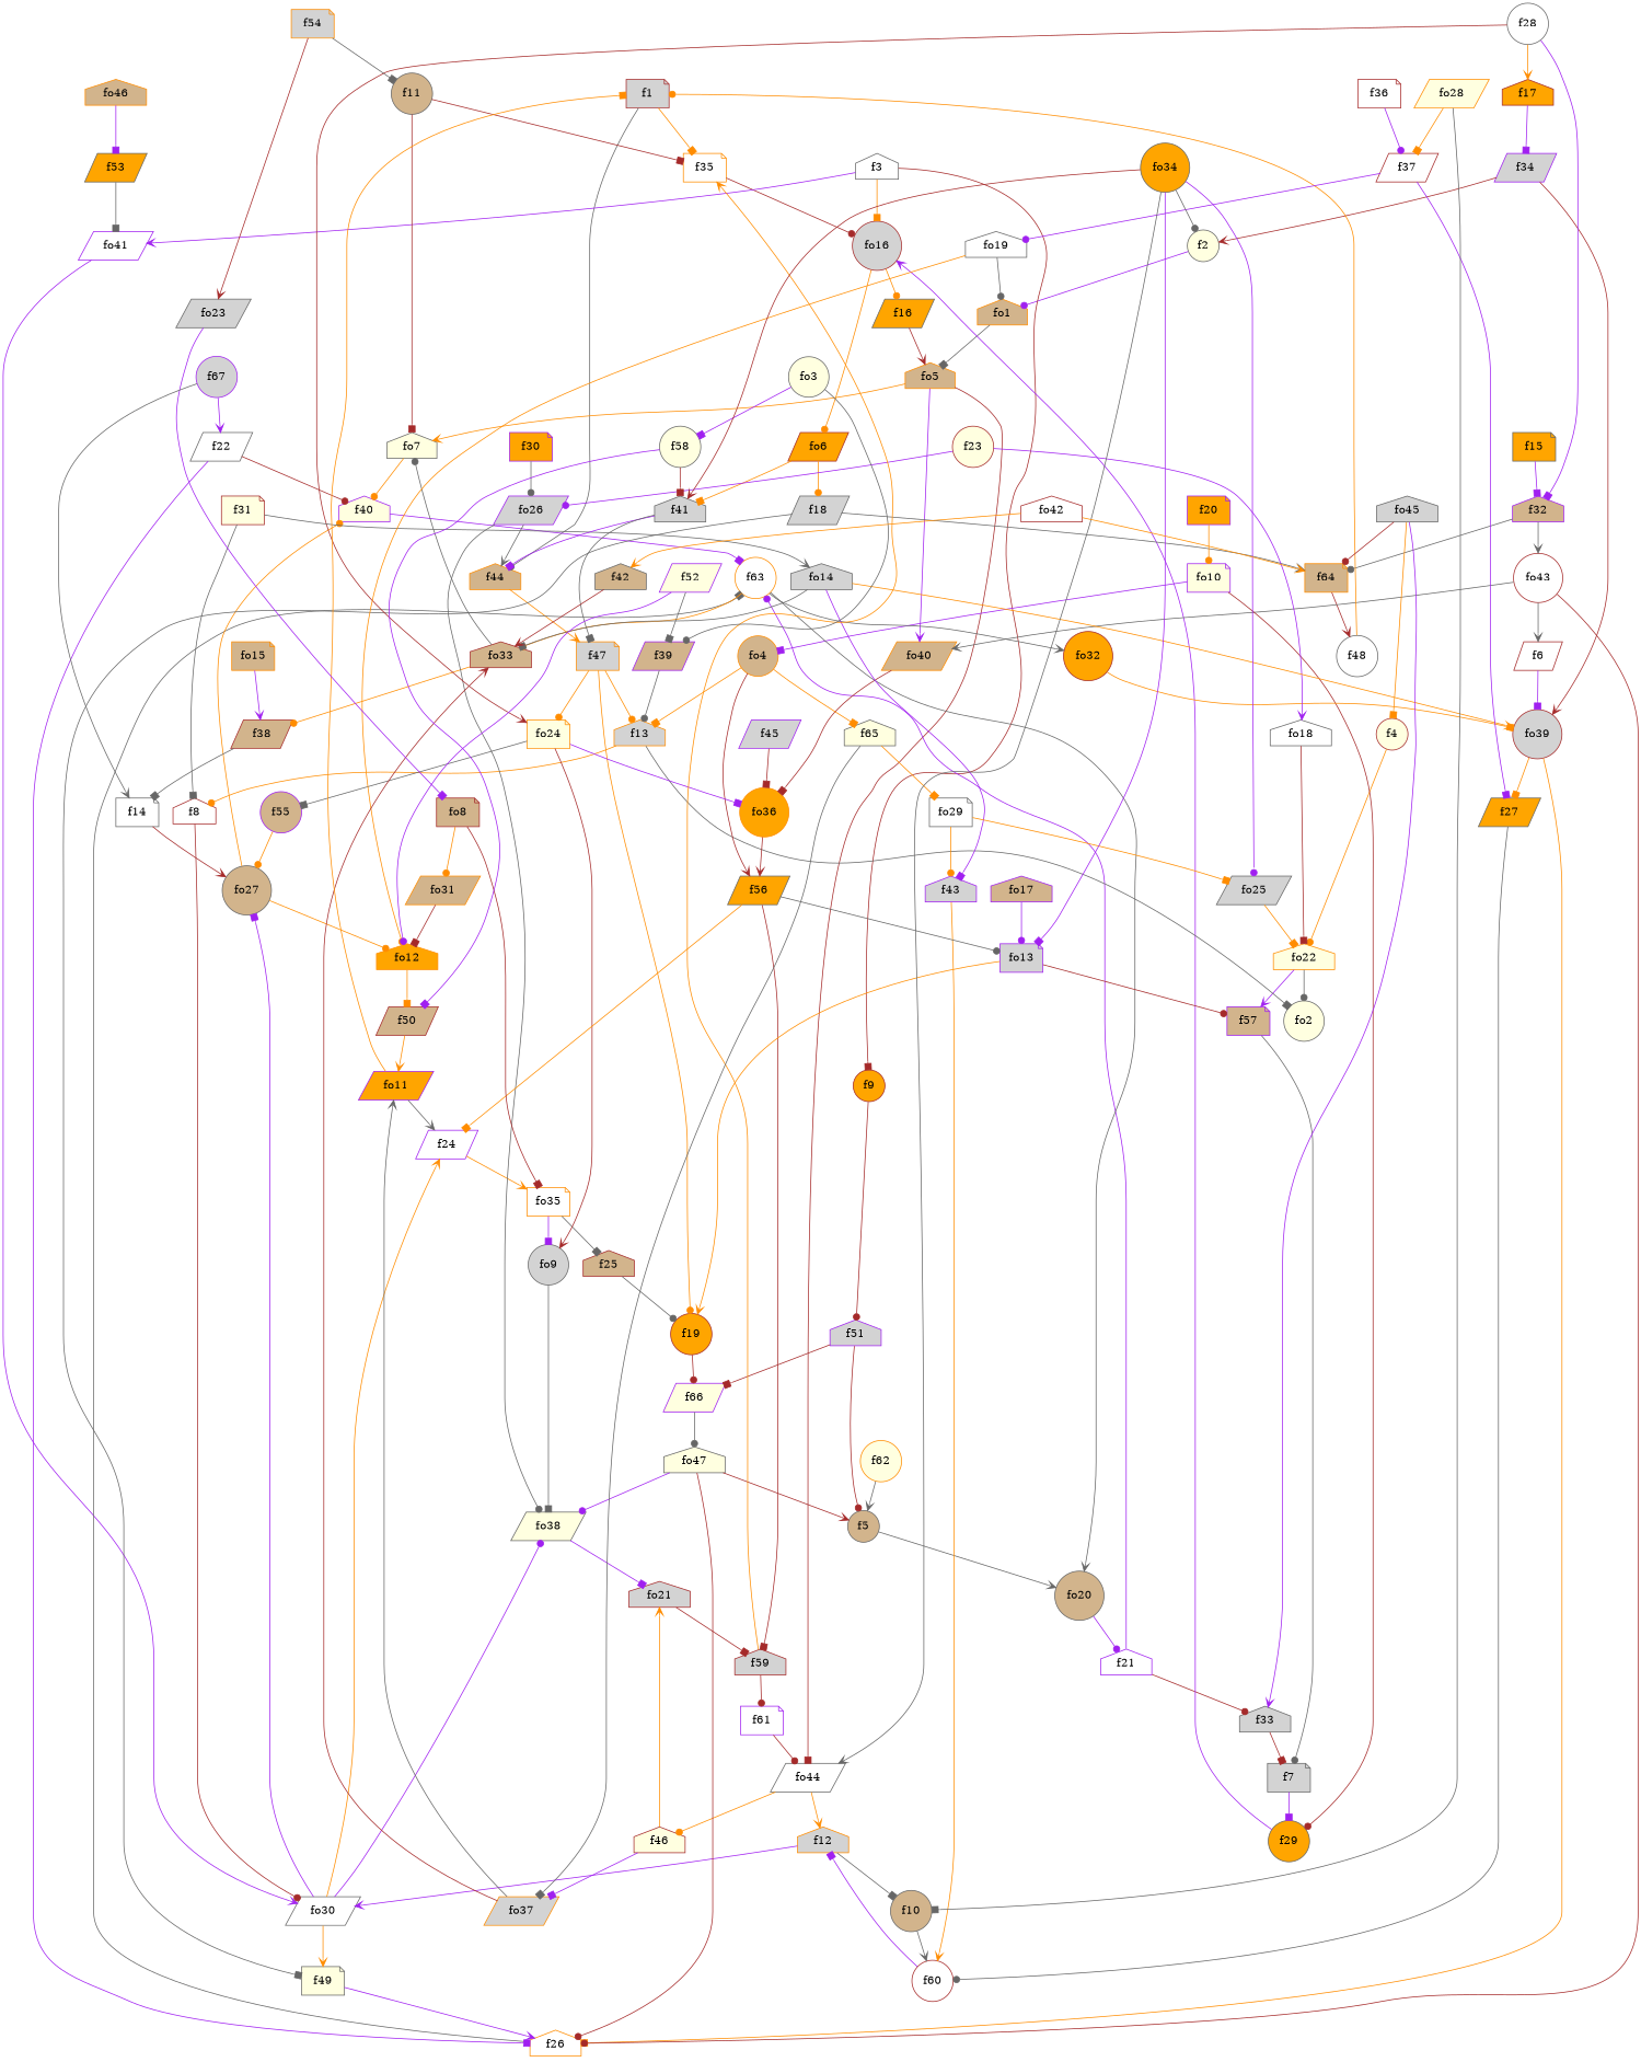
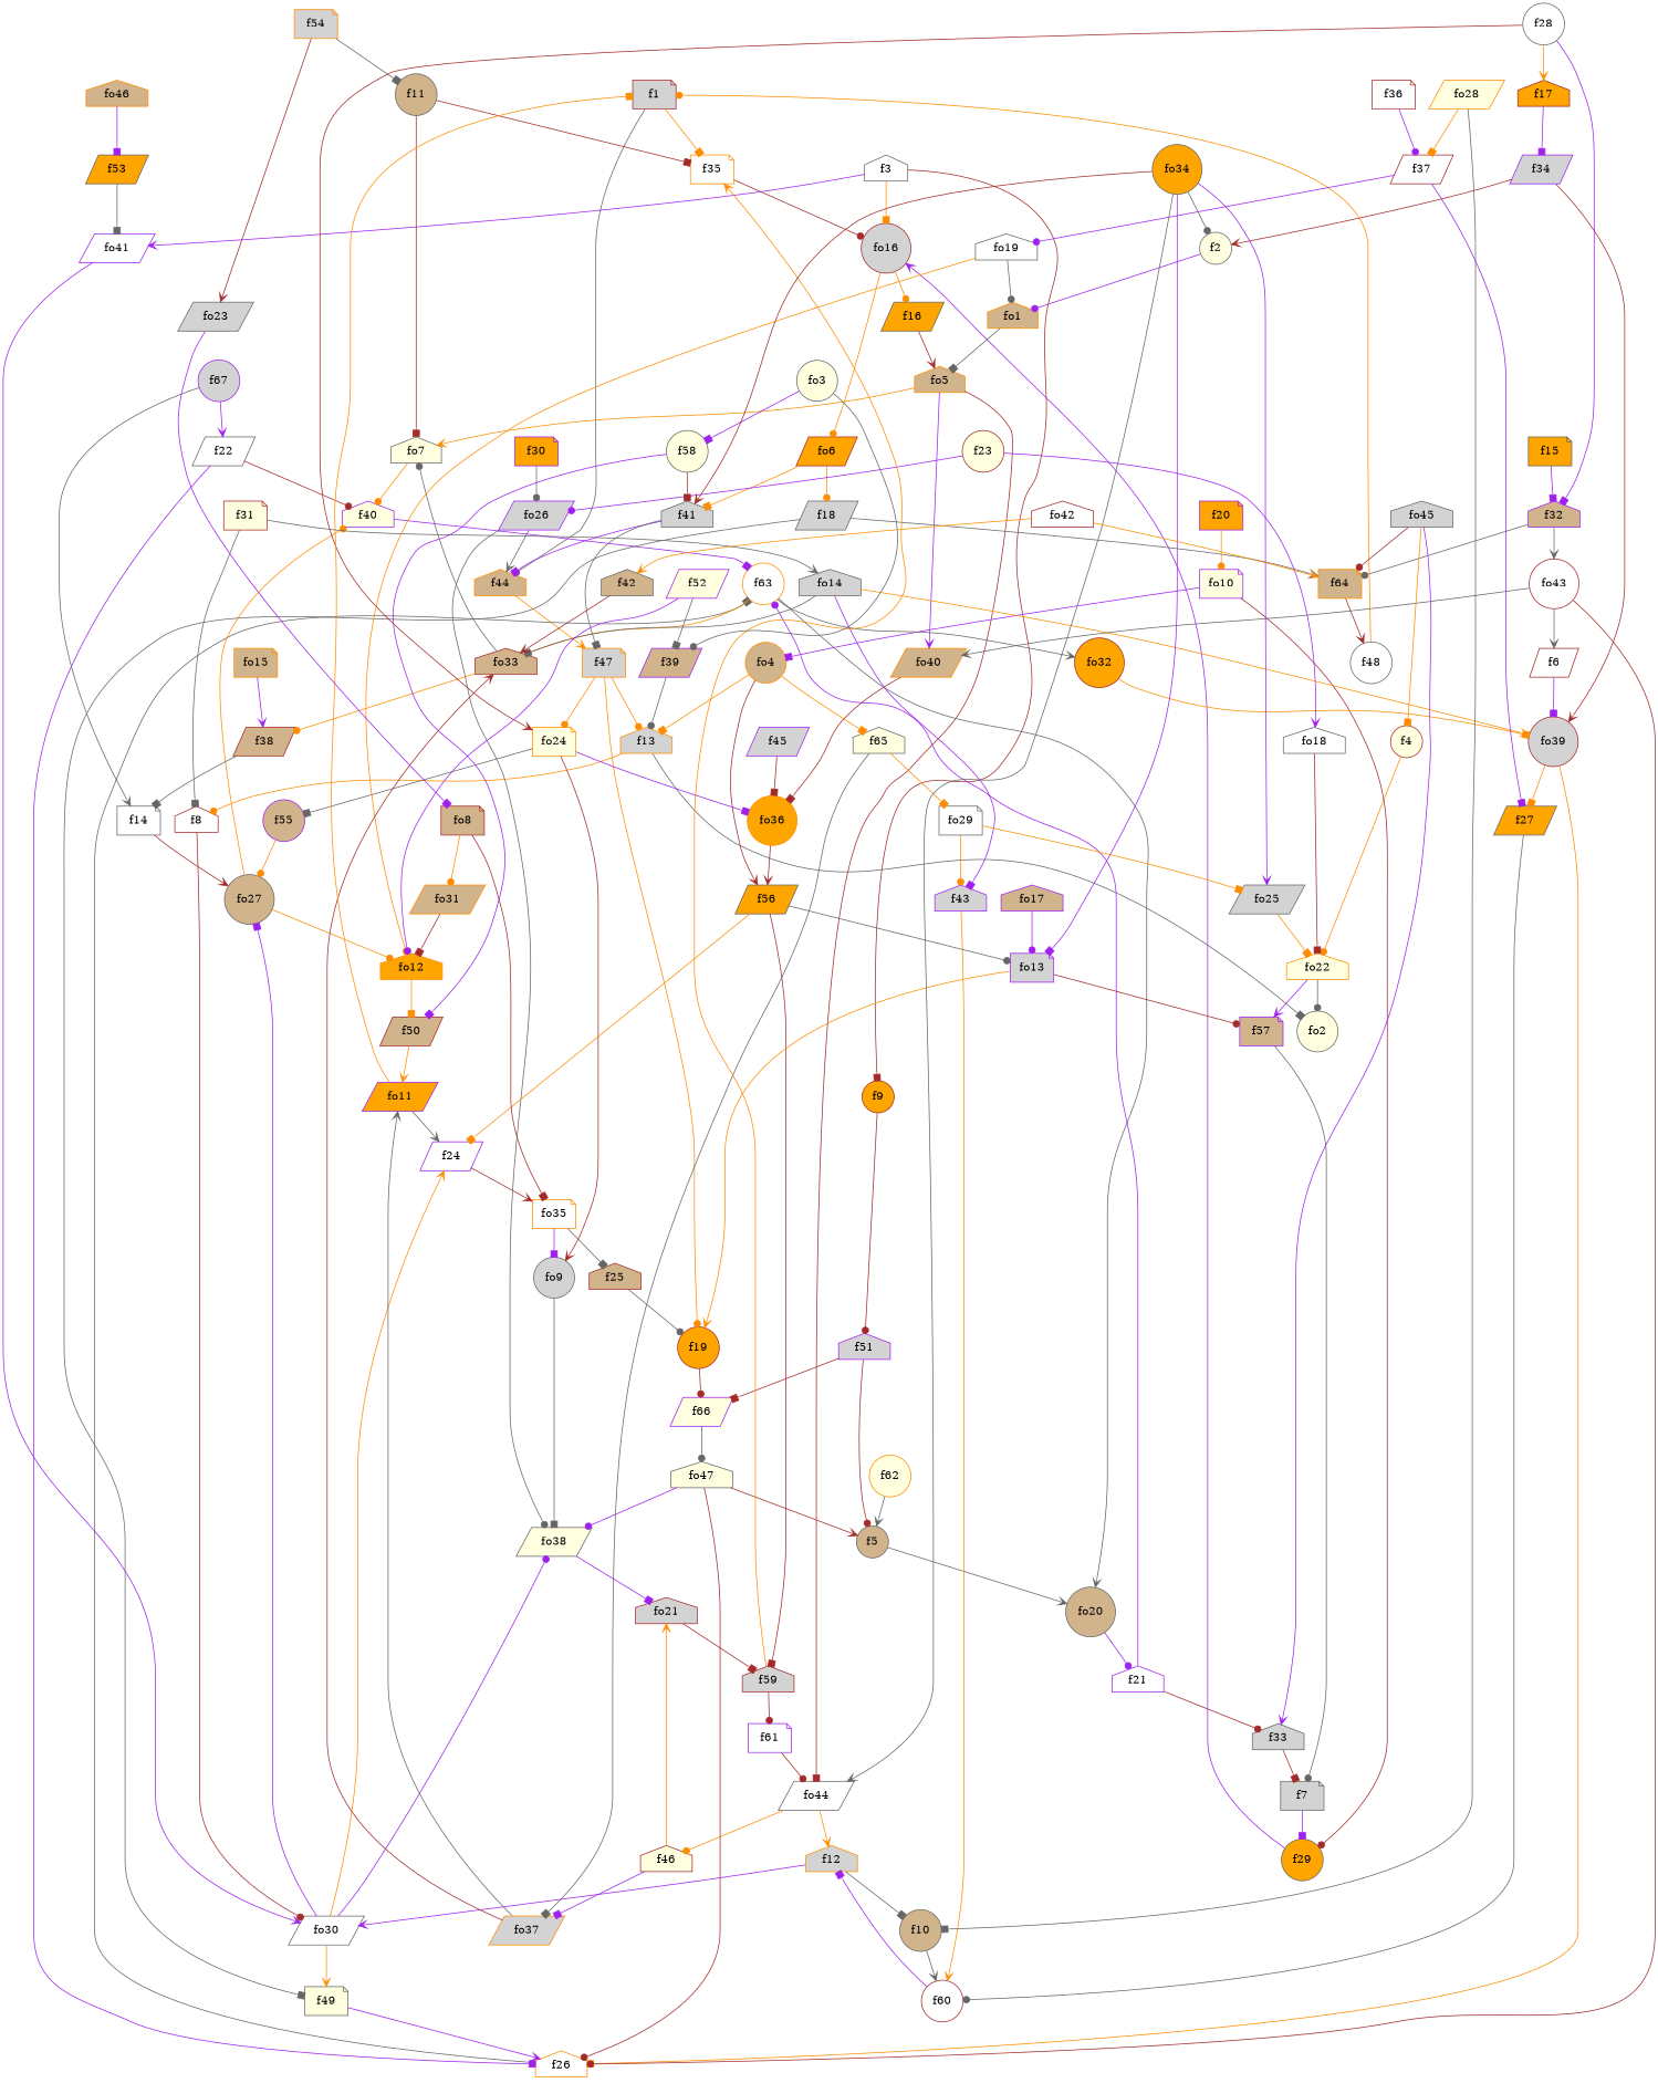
  strict digraph {
    node [color=gray40 fillcolor=lightgrey shape=house style=filled]
    edge [arrowhead=box color=darkorange weight=2]
    f1 [color=brown shape=note]
    f35 [color=darkorange fillcolor=white shape=note]
    f44 [color=darkorange fillcolor=tan]
    fo16 [color=brown shape=circle]
    f47 [color=darkorange shape=note]
    f2 [fillcolor=lightyellow shape=circle]
    fo1 [color=darkorange fillcolor=tan]
    fo5 [color=darkorange fillcolor=tan]
    f3 [fillcolor=white]
    f9 [color=brown fillcolor=orange shape=circle]
    fo41 [color=purple fillcolor=white shape=parallelogram]
    f51 [color=purple]
    f16 [fillcolor=orange shape=parallelogram]
    fo6 [color=brown fillcolor=orange shape=parallelogram]
    fo30 [fillcolor=white shape=parallelogram]
    f4 [color=brown fillcolor=lightyellow shape=circle]
    fo22 [color=darkorange fillcolor=lightyellow]
    fo2 [fillcolor=lightyellow shape=circle]
    f57 [color=purple fillcolor=tan shape=note]
    f5 [fillcolor=tan shape=circle]
    fo20 [fillcolor=tan shape=circle]
    f21 [color=purple fillcolor=white]
    f6 [color=brown fillcolor=white shape=parallelogram]
    fo39 [color=brown shape=circle]
    f26 [color=darkorange fillcolor=white]
    f27 [fillcolor=orange shape=parallelogram]
    f7 [shape=note]
    f29 [fillcolor=orange shape=circle]
    f8 [color=brown fillcolor=white]
    fo27 [fillcolor=tan shape=circle]
    f49 [fillcolor=lightyellow shape=note]
    f24 [color=purple fillcolor=white shape=parallelogram]
    fo38 [fillcolor=lightyellow shape=parallelogram]
    f66 [color=purple fillcolor=lightyellow shape=parallelogram]
    f10 [fillcolor=tan shape=circle]
    f60 [color=brown fillcolor=white shape=circle]
    f12 [color=darkorange]
    f11 [fillcolor=tan shape=circle]
    fo7 [fillcolor=lightyellow]
    f40 [color=purple fillcolor=lightyellow]
    f13 [color=darkorange]
    f14 [fillcolor=white shape=note]
    fo12 [color=darkorange fillcolor=orange]
    f15 [fillcolor=orange shape=note]
    f32 [color=purple fillcolor=tan]
    f64 [color=darkorange fillcolor=tan shape=note]
    fo43 [color=brown fillcolor=white shape=circle]
    fo44 [fillcolor=white shape=parallelogram]
    fo40 [color=darkorange fillcolor=tan shape=parallelogram]
    f17 [color=brown fillcolor=orange]
    f34 [color=purple shape=parallelogram]
    f18 [shape=parallelogram]
    f48 [fillcolor=white shape=circle]
    f19 [color=brown fillcolor=orange shape=circle]
    fo47 [fillcolor=lightyellow]
    f20 [color=purple fillcolor=orange shape=note]
    fo10 [color=purple fillcolor=lightyellow shape=note]
    fo4 [color=darkorange fillcolor=tan shape=circle]
    f33
    f63 [color=darkorange fillcolor=white shape=circle]
    fo33 [color=brown fillcolor=tan]
    fo32 [color=brown fillcolor=orange shape=circle]
    f22 [fillcolor=white shape=parallelogram]
    f23 [color=brown fillcolor=lightyellow shape=circle]
    fo18 [fillcolor=white]
    fo26 [color=purple shape=parallelogram]
    fo35 [color=darkorange fillcolor=white shape=note]
    f25 [color=brown fillcolor=tan]
    fo9 [shape=circle]
    f28 [fillcolor=white shape=circle]
    fo24 [color=darkorange fillcolor=lightyellow shape=note]
    fo36 [color=darkorange fillcolor=orange shape=circle]
    f55 [color=purple fillcolor=tan shape=circle]
    f30 [color=purple fillcolor=orange shape=note]
    f31 [color=brown fillcolor=lightyellow shape=note]
    fo14
    f43 [color=purple]
    f36 [color=brown fillcolor=white shape=note]
    f37 [color=brown fillcolor=white shape=parallelogram]
    fo19 [fillcolor=white]
    f38 [color=brown fillcolor=tan shape=parallelogram]
    f39 [color=purple fillcolor=tan shape=parallelogram]
    f41
    f42 [fillcolor=tan]
    f45 [color=purple shape=parallelogram]
    f56 [fillcolor=orange shape=parallelogram]
    f46 [color=brown fillcolor=lightyellow]
    fo21 [color=brown]
    fo37 [color=darkorange shape=parallelogram]
    f59 [color=brown]
    fo11 [color=purple fillcolor=orange shape=parallelogram]
    f50 [color=brown fillcolor=tan shape=parallelogram]
    f52 [color=purple fillcolor=lightyellow shape=parallelogram]
    f53 [fillcolor=orange shape=parallelogram]
    f54 [color=darkorange shape=note]
    fo23 [shape=parallelogram]
    fo8 [color=brown fillcolor=tan shape=note]
    fo13 [color=purple shape=note]
    f61 [color=purple fillcolor=white shape=note]
    f58 [fillcolor=lightyellow shape=circle]
    f62 [color=darkorange fillcolor=lightyellow shape=circle]
    f65 [fillcolor=lightyellow]
    fo29 [fillcolor=white shape=note]
    fo25 [shape=parallelogram]
    f67 [color=purple shape=circle]
    fo3 [fillcolor=lightyellow shape=circle]
    fo31 [color=darkorange fillcolor=tan shape=parallelogram]
    fo15 [color=darkorange fillcolor=tan shape=note]
    fo17 [color=purple fillcolor=tan]
    fo28 [color=darkorange fillcolor=lightyellow shape=parallelogram]
    fo34 [fillcolor=orange shape=circle]
    fo42 [color=brown fillcolor=white]
    fo45
    fo46 [color=darkorange fillcolor=tan]
    f1 -> f35
    f1 -> f44 [arrowhead=dot color=gray40]
    f35 -> fo16 [arrowhead=dot color=brown]
    f44 -> f47 [arrowhead=vee]
    fo16 -> f16 [arrowhead=dot]
    fo16 -> fo6 [arrowhead=dot]
    f47 -> f13 [arrowhead=dot]
    f47 -> f19 [arrowhead=dot]
    f47 -> fo24 [arrowhead=dot]
    f2 -> fo1 [arrowhead=dot color=purple]
    fo1 -> fo5 [color=gray40]
    fo5 -> fo7 [arrowhead=vee]
    fo5 -> fo44 [color=brown]
    fo5 -> fo40 [arrowhead=vee color=purple]
    f3 -> fo16
    f3 -> f9 [color=brown]
    f3 -> fo41 [arrowhead=vee color=purple]
    f9 -> f51 [arrowhead=dot color=brown]
    fo41 -> fo30 [arrowhead=vee color=purple]
    f51 -> f5 [arrowhead=dot color=brown]
    f51 -> f66 [color=brown]
    f16 -> fo5 [arrowhead=vee color=brown]
    fo6 -> f18 [arrowhead=dot]
    fo6 -> f41
    fo30 -> fo27 [color=purple]
    fo30 -> f49 [arrowhead=vee]
    fo30 -> f24 [arrowhead=vee]
    fo30 -> fo38 [arrowhead=dot color=purple]
    f4 -> fo22 [arrowhead=dot]
    fo22 -> fo2 [arrowhead=dot color=gray40]
    fo22 -> f57 [arrowhead=vee color=purple]
    f57 -> f7 [arrowhead=dot color=gray40]
    f5 -> fo20 [arrowhead=vee color=gray40]
    fo20 -> f21 [arrowhead=dot color=purple]
    f21 -> f33 [arrowhead=dot color=brown]
    f21 -> f63 [arrowhead=dot color=purple]
    f6 -> fo39 [color=purple]
    fo39 -> f26
    fo39 -> f27
    f26 -> f63 [color=gray40]
    f27 -> f60 [arrowhead=dot color=gray40]
    f7 -> f29 [color=purple]
    f29 -> fo16 [arrowhead=vee color=purple]
    f8 -> fo30 [arrowhead=dot color=brown]
    fo27 -> f40 [arrowhead=dot]
    fo27 -> fo12 [arrowhead=dot]
    f49 -> f26 [arrowhead=vee color=purple]
-   f24 -> fo35 [arrowhead=vee]
+   f24 -> fo35 [arrowhead=vee color=brown]
    fo38 -> fo21 [color=purple]
    f66 -> fo47 [arrowhead=dot color=gray40]
    f10 -> f60 [arrowhead=vee color=gray40]
    f60 -> f12 [color=purple]
    f12 -> fo30 [arrowhead=vee color=purple]
    f12 -> f10 [color=gray40]
    f11 -> f35 [color=brown]
    f11 -> fo7 [color=brown]
    fo7 -> f40 [arrowhead=dot]
    f40 -> f63 [color=purple]
    f13 -> fo2 [color=gray40]
    f13 -> f8 [arrowhead=dot]
    f14 -> fo27 [arrowhead=vee color=brown]
    fo12 -> f50
    f15 -> f32 [color=purple]
    f32 -> f64 [arrowhead=dot color=gray40]
    f32 -> fo43 [arrowhead=vee color=gray40]
    f64 -> f48 [arrowhead=vee color=brown]
    fo43 -> f6 [arrowhead=vee color=gray40]
    fo43 -> f26 [arrowhead=dot color=brown]
    fo43 -> fo40 [arrowhead=vee color=gray40]
    fo44 -> f12 [arrowhead=vee]
    fo44 -> f46 [arrowhead=dot]
    fo40 -> fo36 [color=brown]
    f17 -> f34 [color=purple]
    f34 -> f2 [arrowhead=vee color=brown]
    f34 -> fo39 [arrowhead=vee color=brown]
    f18 -> f49 [color=gray40]
    f18 -> f64 [arrowhead=vee color=gray40]
    f48 -> f1 [arrowhead=dot]
    f19 -> f66 [arrowhead=dot color=brown]
    fo47 -> f5 [arrowhead=vee color=brown]
    fo47 -> f26 [arrowhead=dot color=brown]
    fo47 -> fo38 [arrowhead=dot color=purple]
    f20 -> fo10 [arrowhead=dot]
    fo10 -> f29 [arrowhead=dot color=brown]
    fo10 -> fo4 [color=purple]
    fo4 -> f13
    fo4 -> f56 [arrowhead=vee color=brown]
    fo4 -> f65
    f33 -> f7 [color=brown]
    f63 -> fo20 [arrowhead=vee color=gray40]
    f63 -> fo33 [arrowhead=dot]
    f63 -> fo32 [arrowhead=vee color=gray40]
    fo33 -> fo7 [arrowhead=dot color=gray40]
    fo33 -> f38 [arrowhead=dot]
    fo32 -> fo39
    f22 -> f26 [color=purple]
    f22 -> f40 [arrowhead=dot color=brown]
    f23 -> fo18 [arrowhead=vee color=purple]
    f23 -> fo26 [arrowhead=dot color=purple]
    fo18 -> fo22 [color=brown]
    fo26 -> f44 [arrowhead=vee color=gray40]
    fo26 -> fo38 [arrowhead=dot color=gray40]
    fo35 -> f25 [color=gray40]
    fo35 -> fo9 [color=purple]
    f25 -> f19 [arrowhead=dot color=gray40]
    fo9 -> fo38 [color=gray40]
    f28 -> f32 [color=purple]
    f28 -> f17 [arrowhead=vee]
    f28 -> fo24 [arrowhead=vee color=brown]
    fo24 -> fo9 [arrowhead=vee color=brown]
    fo24 -> fo36 [color=purple]
    fo24 -> f55 [color=gray40]
    fo36 -> f56 [arrowhead=vee color=brown]
    f55 -> fo27 [arrowhead=dot]
    f30 -> fo26 [arrowhead=dot color=gray40]
    f31 -> f8 [color=gray40]
    f31 -> fo14 [arrowhead=vee color=gray40]
    fo14 -> fo39 [arrowhead=vee]
    fo14 -> fo33 [color=gray40]
    fo14 -> f43 [color=purple]
    f43 -> f60 [arrowhead=vee]
    f36 -> f37 [arrowhead=dot color=purple]
    f37 -> f27 [color=purple]
    f37 -> fo19 [arrowhead=dot color=purple]
    fo19 -> fo1 [arrowhead=dot color=gray40]
    fo19 -> fo12 [arrowhead=dot]
    f38 -> f14 [color=gray40]
    f39 -> f13 [arrowhead=dot color=gray40]
    f41 -> f44 [color=purple]
    f41 -> f47 [color=gray40]
    f42 -> fo33 [arrowhead=vee color=brown]
    f45 -> fo36 [color=brown]
    f56 -> f24
    f56 -> f59 [color=brown]
    f56 -> fo13 [arrowhead=dot color=gray40]
    f46 -> fo21 [arrowhead=vee]
    f46 -> fo37 [color=purple]
    fo21 -> f59 [color=brown]
    fo37 -> fo33 [arrowhead=vee color=brown]
    fo37 -> fo11 [arrowhead=vee color=gray40]
    f59 -> f35 [arrowhead=vee]
    f59 -> f61 [arrowhead=dot color=brown]
    fo11 -> f1
    fo11 -> f24 [arrowhead=vee color=gray40]
    f50 -> fo11 [arrowhead=vee]
    f52 -> fo12 [arrowhead=dot color=purple]
    f52 -> f39 [color=gray40]
    f53 -> fo41 [color=gray40]
    f54 -> f11 [color=gray40]
    f54 -> fo23 [arrowhead=vee color=brown]
    fo23 -> fo8 [color=purple]
    fo8 -> fo35 [color=brown]
    fo8 -> fo31 [arrowhead=dot]
    fo13 -> f57 [arrowhead=dot color=brown]
    fo13 -> f19 [arrowhead=vee]
    f61 -> fo44 [arrowhead=dot color=brown]
    f58 -> f41 [color=brown]
    f58 -> f50 [color=purple]
    f62 -> f5 [arrowhead=vee color=gray40]
    f65 -> fo37 [color=gray40]
    f65 -> fo29
    fo29 -> f43 [arrowhead=dot]
    fo29 -> fo25
    fo25 -> fo22
    f67 -> f14 [arrowhead=vee color=gray40]
    f67 -> f22 [arrowhead=vee color=purple]
    fo3 -> f39 [arrowhead=dot color=gray40]
    fo3 -> f58 [color=purple]
    fo31 -> fo12 [color=brown]
    fo15 -> f38 [arrowhead=vee color=purple]
    fo17 -> fo13 [arrowhead=dot color=purple]
    fo28 -> f10 [color=gray40]
    fo28 -> f37
    fo34 -> f2 [arrowhead=dot color=gray40]
    fo34 -> fo44 [arrowhead=vee color=gray40]
    fo34 -> f41 [arrowhead=vee color=brown]
    fo34 -> fo13 [color=purple]
-   fo34 -> fo25 [arrowhead=dot color=purple]
+   fo34 -> fo25 [arrowhead=vee color=purple]
    fo42 -> f64 [arrowhead=vee]
    fo42 -> f42 [arrowhead=vee]
    fo45 -> f4
    fo45 -> f64 [arrowhead=dot color=brown]
    fo45 -> f33 [arrowhead=vee color=purple]
    fo46 -> f53 [color=purple]
  }
